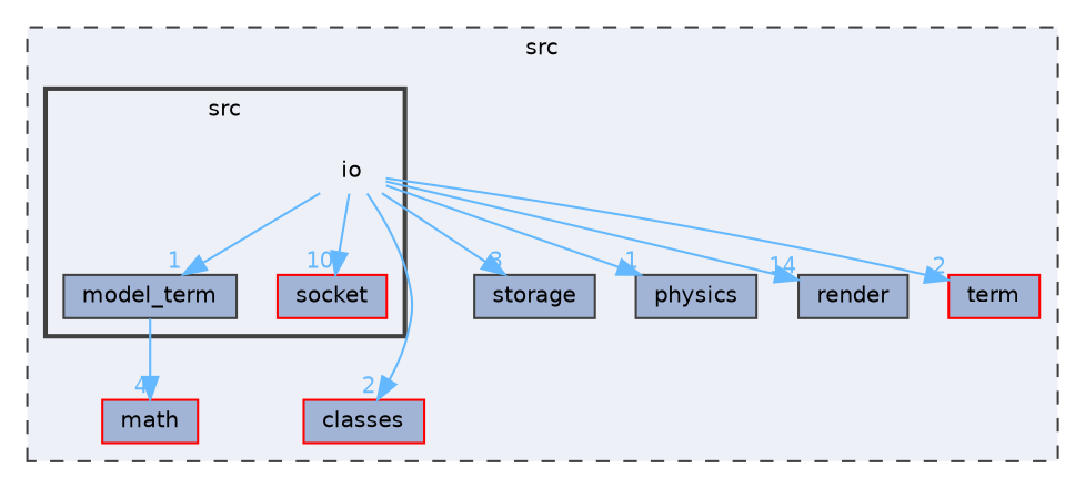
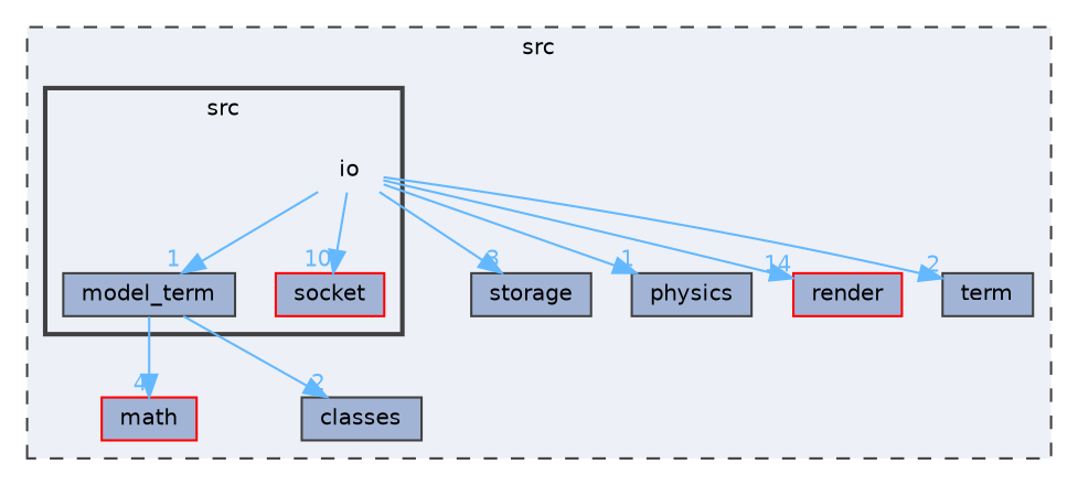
  digraph {
    compound=true
    node [fontname=Helvetica fontsize=10 shape=box color=grey25 fillcolor="#a2b4d6" style=filled]
    edge [color=steelblue1 fontcolor=steelblue1 fontname=Helvetica fontsize=10 headlabel=1 labeldistance=1.5 labelfontname=Helvetica labelfontsize=10]
    n1 [height=0.2 label=io shape=plaintext width=0.4 color="" fillcolor="" style=""]
    n2 [height=0.2 label=model_term width=0.4]
    n3 [color=red height=0.2 label=socket width=0.4]
-   n4 [color=red height=0.2 label=classes width=0.4]
+   n4 [height=0.2 label=classes width=0.4]
    n5 [height=0.2 label=storage width=0.4]
    n6 [height=0.2 label=physics width=0.4]
    n7 [color=red height=0.2 label=math width=0.4]
-   n8 [height=0.2 label=render width=0.4]
-   n9 [color=red height=0.2 label=term width=0.4]
+   n8 [color=red height=0.2 label=render width=0.4]
+   n9 [height=0.2 label=term width=0.4]
    subgraph cluster_1 {
      bgcolor="#edf0f7"
      fontname=Helvetica
      fontsize=10
      label=src
      pencolor=grey25
      style="filled,dashed"
      n4
      n5
      n6
      n7
      n8
      n9
      subgraph cluster_2 {
        bgcolor="#edf0f7"
        fontname=Helvetica
        fontsize=10
        label=src
        pencolor=grey25
        style="filled,bold"
        n1
        n2
        n3
      }
    }
    n1 -> n2
    n1 -> n3 [headlabel=10]
-   n1 -> n4 [headlabel=2]
+   n2 -> n4 [headlabel=2]
    n1 -> n5 [headlabel=3]
    n1 -> n6
    n1 -> n8 [headlabel=14]
    n1 -> n9 [headlabel=2]
    n2 -> n7 [headlabel=4]
  }
